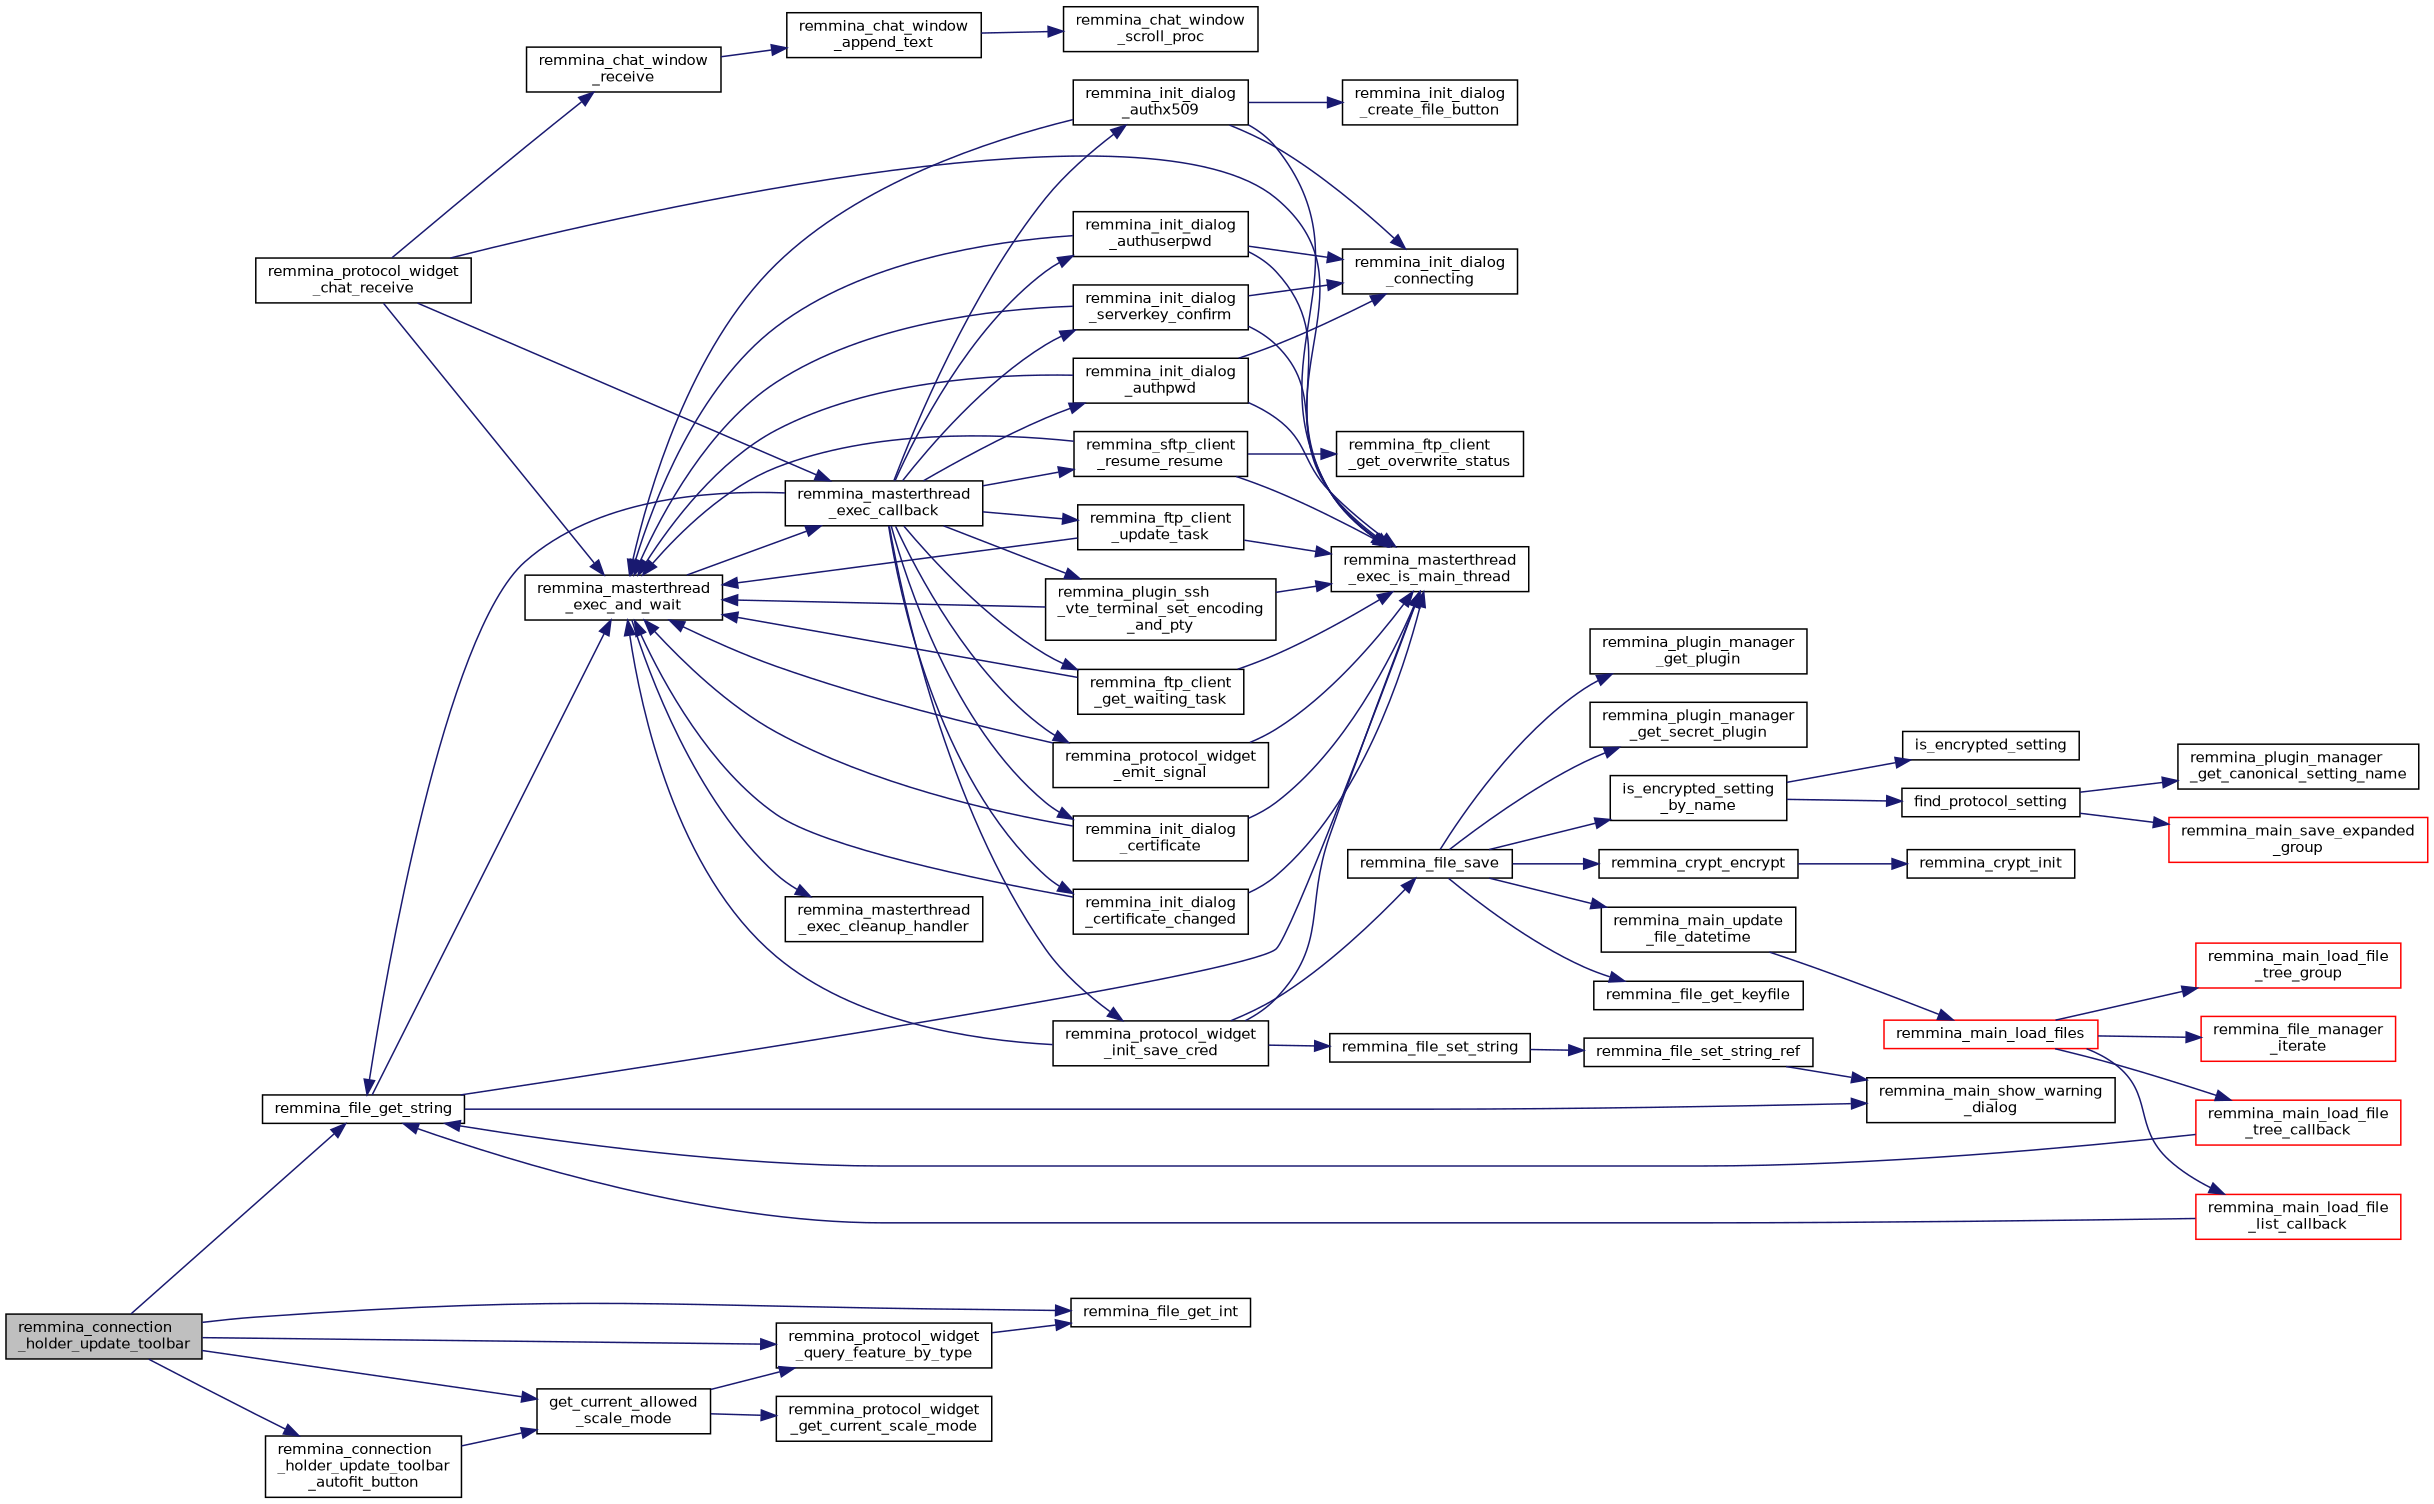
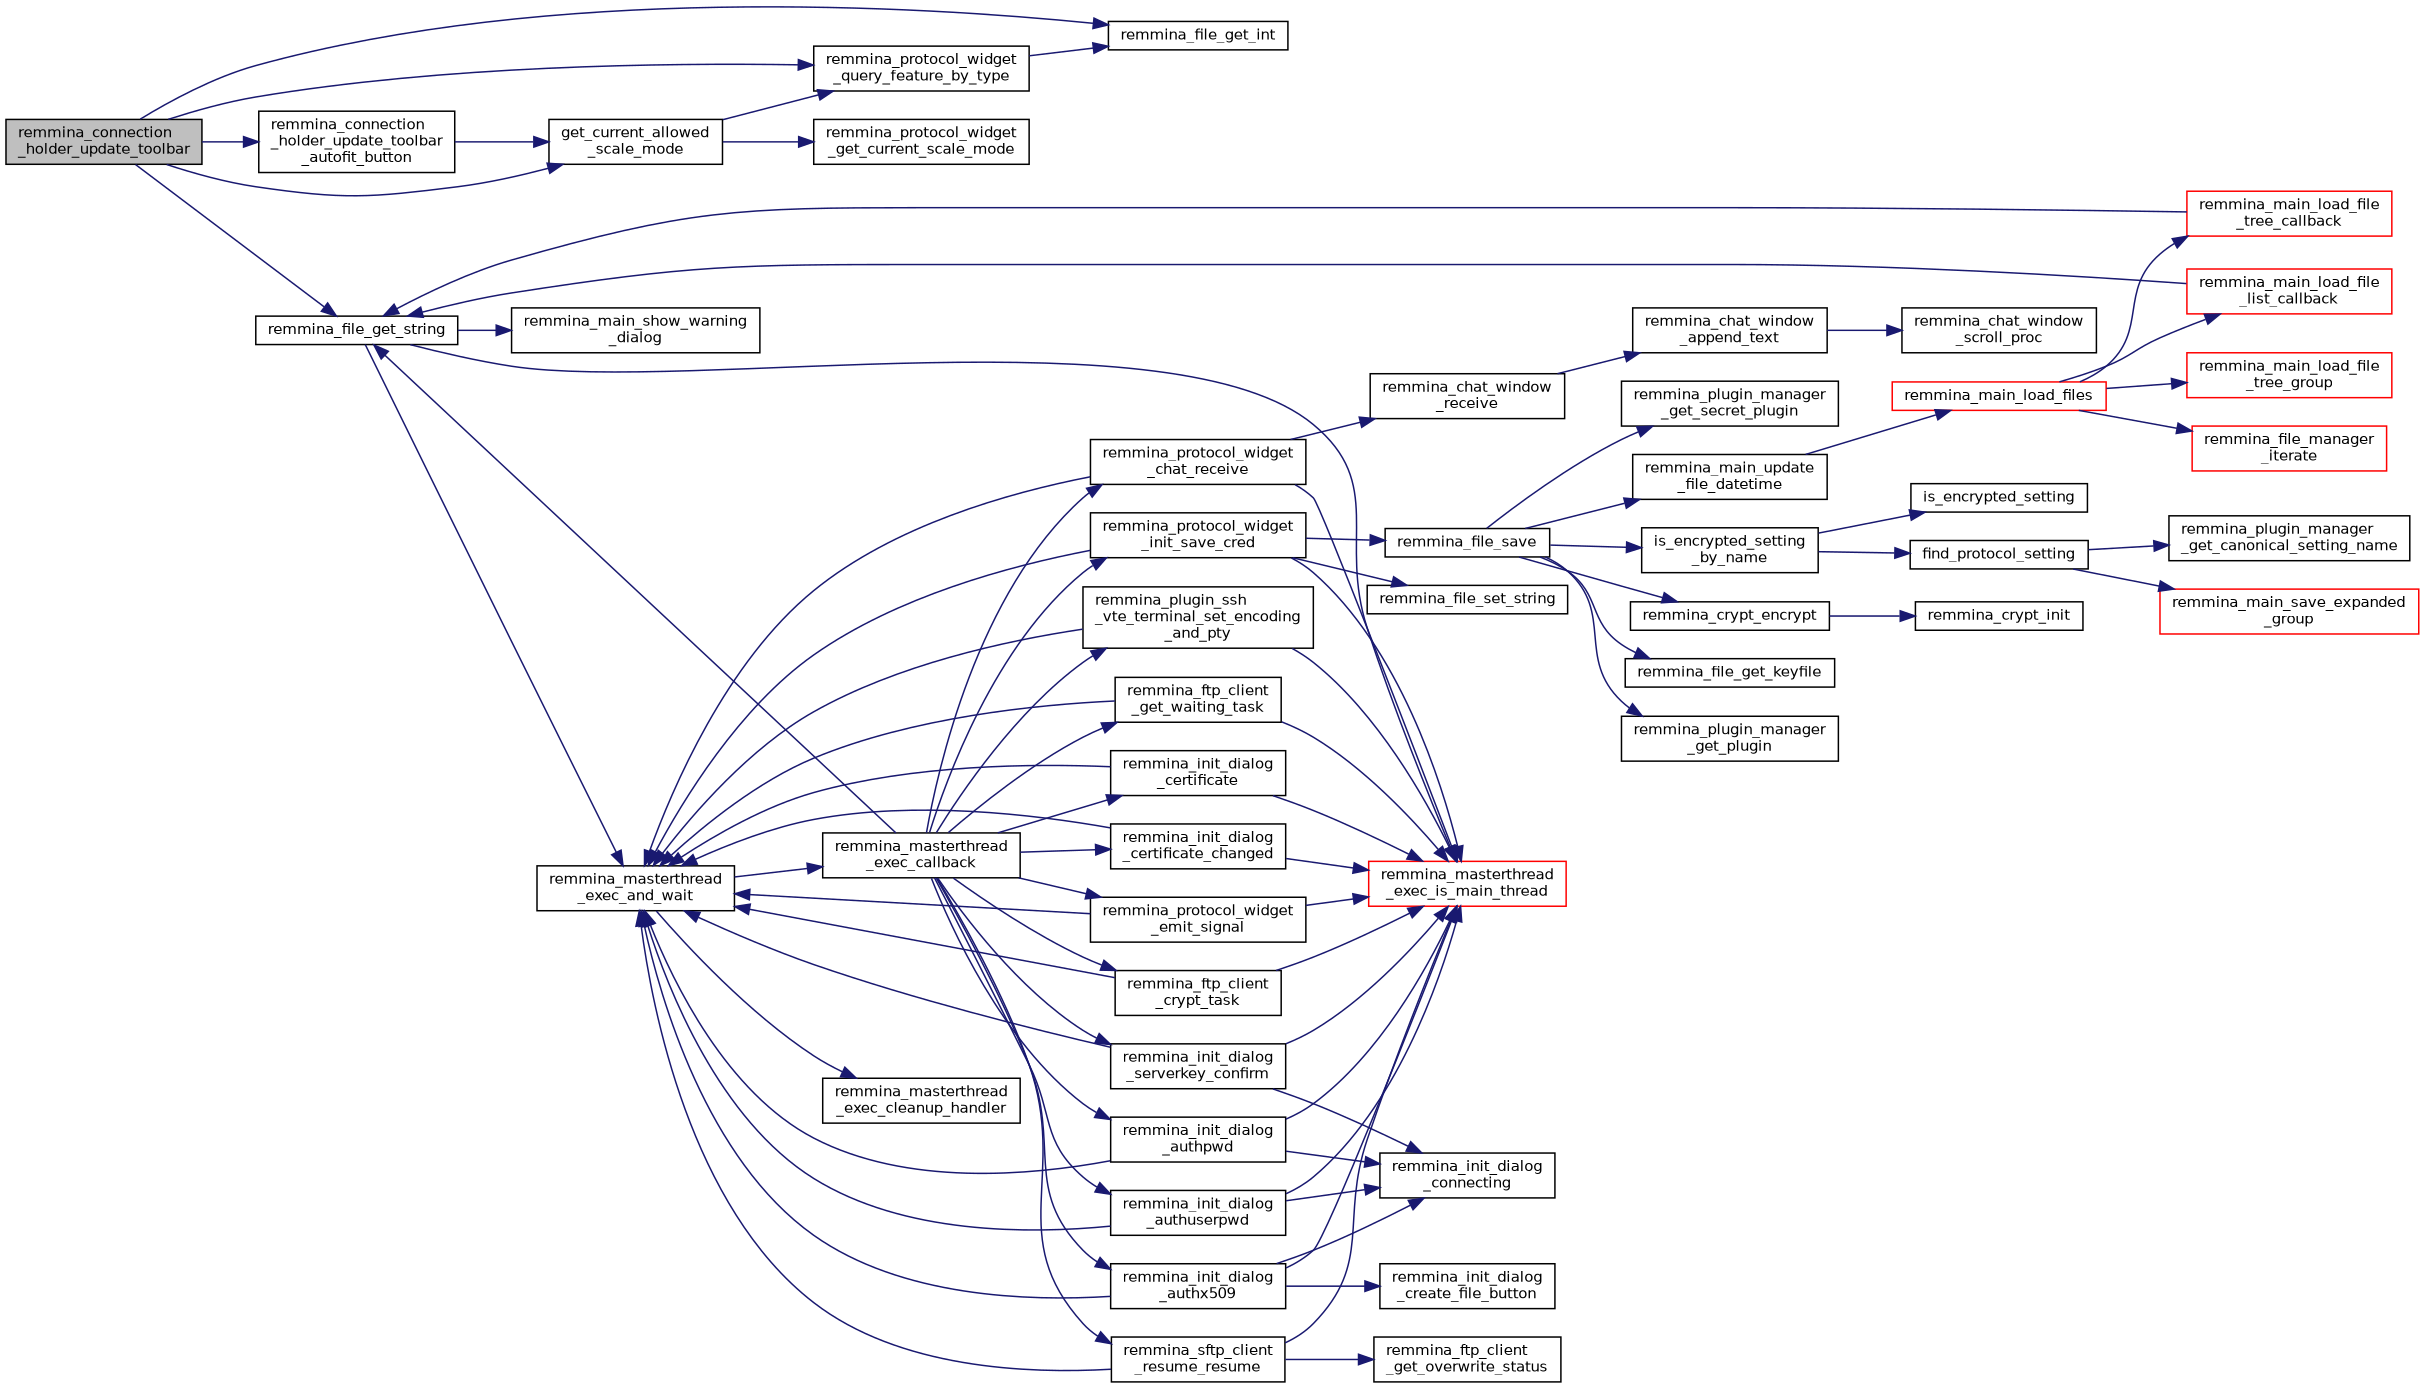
  digraph {
    rankdir=LR
    node [color=black fillcolor=white fontname=Helvetica fontsize=10 shape=record style=filled]
    edge [color=midnightblue fontname=Helvetica fontsize=10 labelfontname=Helvetica labelfontsize=10 style=solid]
    n1 [fillcolor=grey75 fontcolor=black height=0.2 label="remmina_connection\l_holder_update_toolbar" width=0.4]
    n2 [height=0.2 label="remmina_connection\l_holder_update_toolbar\l_autofit_button" width=0.4]
    n3 [height=0.2 label="get_current_allowed\l_scale_mode" width=0.4]
    n4 [height=0.2 label="remmina_protocol_widget\l_query_feature_by_type" width=0.4]
    n5 [height=0.2 label=remmina_file_get_int width=0.4]
    n6 [height=0.2 label=remmina_file_get_string width=0.4]
    n7 [height=0.2 label="remmina_protocol_widget\l_get_current_scale_mode" width=0.4]
-   n8 [height=0.2 label="remmina_masterthread\l_exec_is_main_thread" width=0.4]
+   n8 [color=red height=0.2 label="remmina_masterthread\l_exec_is_main_thread" width=0.4]
    n9 [height=0.2 label="remmina_masterthread\l_exec_and_wait" width=0.4]
    n10 [height=0.2 label="remmina_main_show_warning\l_dialog" width=0.4]
    n11 [height=0.2 label="remmina_masterthread\l_exec_cleanup_handler" width=0.4]
    n12 [height=0.2 label="remmina_masterthread\l_exec_callback" width=0.4]
    n13 [height=0.2 label="remmina_protocol_widget\l_init_save_cred" width=0.4]
    n14 [height=0.2 label="remmina_protocol_widget\l_chat_receive" width=0.4]
    n15 [height=0.2 label="remmina_init_dialog\l_serverkey_confirm" width=0.4]
    n16 [height=0.2 label="remmina_init_dialog\l_authpwd" width=0.4]
    n17 [height=0.2 label="remmina_init_dialog\l_authuserpwd" width=0.4]
    n18 [height=0.2 label="remmina_init_dialog\l_certificate" width=0.4]
    n19 [height=0.2 label="remmina_init_dialog\l_certificate_changed" width=0.4]
    n20 [height=0.2 label="remmina_init_dialog\l_authx509" width=0.4]
-   n21 [height=0.2 label="remmina_ftp_client\l_update_task" width=0.4]
+   n21 [height=0.2 label="remmina_ftp_client\l_crypt_task" width=0.4]
    n22 [height=0.2 label="remmina_ftp_client\l_get_waiting_task" width=0.4]
    n23 [height=0.2 label="remmina_protocol_widget\l_emit_signal" width=0.4]
    n24 [height=0.2 label="remmina_sftp_client\l_resume_resume" width=0.4]
    n25 [height=0.2 label="remmina_plugin_ssh\l_vte_terminal_set_encoding\l_and_pty" width=0.4]
    n26 [height=0.2 label=remmina_file_set_string width=0.4]
    n27 [height=0.2 label=remmina_file_save width=0.4]
    n28 [height=0.2 label="remmina_chat_window\l_receive" width=0.4]
    n29 [height=0.2 label="remmina_init_dialog\l_connecting" width=0.4]
    n30 [height=0.2 label="remmina_init_dialog\l_create_file_button" width=0.4]
    n31 [height=0.2 label="remmina_ftp_client\l_get_overwrite_status" width=0.4]
-   n32 [height=0.2 label=remmina_file_set_string_ref width=0.4]
    n33 [height=0.2 label=remmina_file_get_keyfile width=0.4]
    n34 [height=0.2 label="remmina_plugin_manager\l_get_plugin" width=0.4]
    n35 [height=0.2 label="remmina_plugin_manager\l_get_secret_plugin" width=0.4]
    n36 [height=0.2 label="is_encrypted_setting\l_by_name" width=0.4]
    n37 [height=0.2 label=remmina_crypt_encrypt width=0.4]
    n38 [height=0.2 label="remmina_main_update\l_file_datetime" width=0.4]
    n39 [height=0.2 label=find_protocol_setting width=0.4]
    n40 [height=0.2 label=is_encrypted_setting width=0.4]
    n41 [height=0.2 label=remmina_crypt_init width=0.4]
    n42 [color=red height=0.2 label=remmina_main_load_files width=0.4]
    n43 [height=0.2 label="remmina_plugin_manager\l_get_canonical_setting_name" width=0.4]
    n44 [color=red height=0.2 label="remmina_main_save_expanded\l_group" width=0.4]
    n45 [color=red height=0.2 label="remmina_main_load_file\l_tree_group" width=0.4]
    n46 [color=red height=0.2 label="remmina_file_manager\l_iterate" width=0.4]
    n47 [color=red height=0.2 label="remmina_main_load_file\l_tree_callback" width=0.4]
    n48 [color=red height=0.2 label="remmina_main_load_file\l_list_callback" width=0.4]
    n49 [height=0.2 label="remmina_chat_window\l_append_text" width=0.4]
    n50 [height=0.2 label="remmina_chat_window\l_scroll_proc" width=0.4]
    n1 -> n2
    n1 -> n3
    n1 -> n4
    n1 -> n5
    n1 -> n6
    n2 -> n3
    n3 -> n4
    n3 -> n7
    n4 -> n5
    n6 -> n8
    n6 -> n9
    n6 -> n10
    n9 -> n11
    n9 -> n12
    n12 -> n6
    n12 -> n13
-   n14 -> n12
+   n12 -> n14
    n12 -> n15
    n12 -> n16
    n12 -> n17
    n12 -> n18
    n12 -> n19
    n12 -> n20
    n12 -> n21
    n12 -> n22
    n12 -> n23
    n12 -> n24
    n12 -> n25
    n13 -> n8
    n13 -> n9
    n13 -> n26
    n13 -> n27
    n14 -> n8
    n14 -> n9
    n14 -> n28
    n15 -> n8
    n15 -> n9
    n15 -> n29
    n16 -> n8
    n16 -> n9
    n16 -> n29
    n17 -> n8
    n17 -> n9
    n17 -> n29
    n18 -> n8
    n18 -> n9
    n19 -> n8
    n19 -> n9
    n20 -> n8
    n20 -> n9
    n20 -> n29
    n20 -> n30
    n21 -> n8
    n21 -> n9
    n22 -> n8
    n22 -> n9
    n23 -> n8
    n23 -> n9
    n24 -> n8
    n24 -> n9
    n24 -> n31
    n25 -> n8
    n25 -> n9
-   n26 -> n32
    n27 -> n33
    n27 -> n34
    n27 -> n35
    n27 -> n36
    n27 -> n37
    n27 -> n38
    n28 -> n49
-   n32 -> n10
    n36 -> n39
    n36 -> n40
    n37 -> n41
    n38 -> n42
    n39 -> n43
    n39 -> n44
    n42 -> n45
    n42 -> n46
    n42 -> n47
    n42 -> n48
    n47 -> n6
    n48 -> n6
    n49 -> n50
  }
